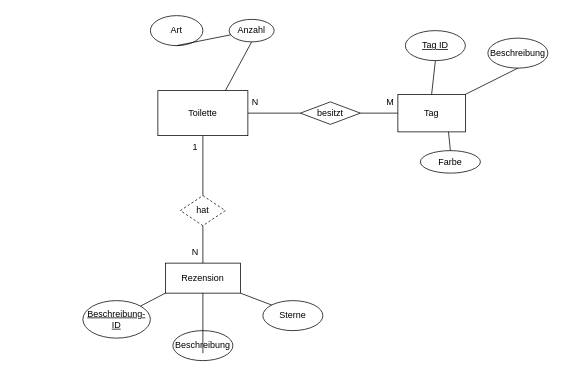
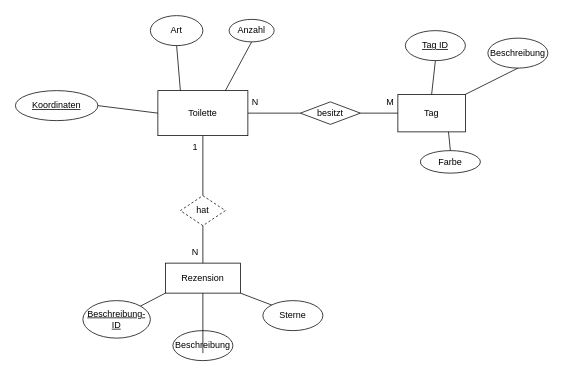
  <mxCell id="0" />
  <mxCell id="1" parent="0" />
  <mxCell id="2" value="Toilette" style="rounded=0;whiteSpace=wrap;html=1;" vertex="1" parent="1"><mxGeometry x="210" y="120" width="120" height="60" as="geometry" /></mxCell>
  <mxCell id="3" value="Rezension" style="rounded=0;whiteSpace=wrap;html=1;" vertex="1" parent="1"><mxGeometry x="220" y="350" width="100" height="40" as="geometry" /></mxCell>
  <mxCell id="4" value="hat" style="rhombus;whiteSpace=wrap;html=1;dashed=1;" vertex="1" parent="1"><mxGeometry x="240" y="260" width="60" height="40" as="geometry" /></mxCell>
  <mxCell id="5" value="" style="endArrow=none;html=1;rounded=0;entryX=0.5;entryY=1;entryDx=0;entryDy=0;" edge="1" parent="1" source="4" target="2"><mxGeometry width="50" height="50" relative="1" as="geometry"><mxPoint x="340" y="340" as="sourcePoint" /><mxPoint x="390" y="290" as="targetPoint" /></mxGeometry></mxCell>
  <mxCell id="6" value="" style="endArrow=none;html=1;rounded=0;exitX=0.5;exitY=0;exitDx=0;exitDy=0;entryX=0.5;entryY=1;entryDx=0;entryDy=0;" edge="1" parent="1" source="3" target="4"><mxGeometry width="50" height="50" relative="1" as="geometry"><mxPoint x="340" y="340" as="sourcePoint" /><mxPoint x="390" y="290" as="targetPoint" /></mxGeometry></mxCell>
+ <mxCell id="7" value="&lt;u&gt;Koordinaten&lt;/u&gt;" style="ellipse;whiteSpace=wrap;html=1;" vertex="1" parent="1"><mxGeometry x="20" y="120" width="110" height="40" as="geometry" /></mxCell>
  <mxCell id="8" value="Art" style="ellipse;whiteSpace=wrap;html=1;" vertex="1" parent="1"><mxGeometry x="200" y="20" width="70" height="40" as="geometry" /></mxCell>
  <mxCell id="9" value="besitzt" style="rhombus;whiteSpace=wrap;html=1;" vertex="1" parent="1"><mxGeometry x="400" y="135" width="80" height="30" as="geometry" /></mxCell>
  <mxCell id="10" value="" style="endArrow=none;html=1;rounded=0;entryX=1;entryY=0.5;entryDx=0;entryDy=0;exitX=0;exitY=0.5;exitDx=0;exitDy=0;" edge="1" parent="1" source="9" target="2"><mxGeometry width="50" height="50" relative="1" as="geometry"><mxPoint x="340" y="340" as="sourcePoint" /><mxPoint x="390" y="290" as="targetPoint" /></mxGeometry></mxCell>
  <mxCell id="11" value="Tag" style="rounded=0;whiteSpace=wrap;html=1;" vertex="1" parent="1"><mxGeometry x="530" y="125" width="90" height="50" as="geometry" /></mxCell>
  <mxCell id="12" value="&lt;u&gt;Tag ID&lt;/u&gt;" style="ellipse;whiteSpace=wrap;html=1;" vertex="1" parent="1"><mxGeometry x="540" y="40" width="80" height="40" as="geometry" /></mxCell>
  <mxCell id="13" value="Beschreibung" style="ellipse;whiteSpace=wrap;html=1;" vertex="1" parent="1"><mxGeometry x="650" y="50" width="80" height="40" as="geometry" /></mxCell>
  <mxCell id="14" value="" style="endArrow=none;html=1;rounded=0;entryX=0;entryY=0.5;entryDx=0;entryDy=0;exitX=1;exitY=0.5;exitDx=0;exitDy=0;" edge="1" parent="1" source="9" target="11"><mxGeometry width="50" height="50" relative="1" as="geometry"><mxPoint x="380" y="250" as="sourcePoint" /><mxPoint x="430" y="200" as="targetPoint" /></mxGeometry></mxCell>
  <mxCell id="15" value="N" style="text;html=1;strokeColor=none;fillColor=none;align=center;verticalAlign=middle;whiteSpace=wrap;rounded=0;" vertex="1" parent="1"><mxGeometry x="310" y="120" width="60" height="30" as="geometry" /></mxCell>
  <mxCell id="16" value="N" style="text;html=1;strokeColor=none;fillColor=none;align=center;verticalAlign=middle;whiteSpace=wrap;rounded=0;" vertex="1" parent="1"><mxGeometry x="230" y="320" width="60" height="30" as="geometry" /></mxCell>
  <mxCell id="17" value="M" style="text;html=1;strokeColor=none;fillColor=none;align=center;verticalAlign=middle;whiteSpace=wrap;rounded=0;" vertex="1" parent="1"><mxGeometry x="490" y="120" width="60" height="30" as="geometry" /></mxCell>
  <mxCell id="18" value="1" style="text;html=1;strokeColor=none;fillColor=none;align=center;verticalAlign=middle;whiteSpace=wrap;rounded=0;" vertex="1" parent="1"><mxGeometry x="230" y="180" width="60" height="30" as="geometry" /></mxCell>
  <mxCell id="19" value="&lt;u&gt;Beschreibung-ID&lt;/u&gt;" style="ellipse;whiteSpace=wrap;html=1;" vertex="1" parent="1"><mxGeometry x="110" y="400" width="90" height="50" as="geometry" /></mxCell>
  <mxCell id="20" value="Beschreibung" style="ellipse;whiteSpace=wrap;html=1;" vertex="1" parent="1"><mxGeometry x="230" y="440" width="80" height="40" as="geometry" /></mxCell>
  <mxCell id="21" value="Sterne" style="ellipse;whiteSpace=wrap;html=1;" vertex="1" parent="1"><mxGeometry x="350" y="400" width="80" height="40" as="geometry" /></mxCell>
  <mxCell id="22" value="Anzahl" style="ellipse;whiteSpace=wrap;html=1;" vertex="1" parent="1"><mxGeometry x="305" y="25" width="60" height="30" as="geometry" /></mxCell>
  <mxCell id="23" value="" style="endArrow=none;html=1;rounded=0;exitX=1;exitY=1;exitDx=0;exitDy=0;entryX=0;entryY=0;entryDx=0;entryDy=0;" edge="1" parent="1" source="3" target="21"><mxGeometry width="50" height="50" relative="1" as="geometry"><mxPoint x="380" y="340" as="sourcePoint" /><mxPoint x="430" y="290" as="targetPoint" /></mxGeometry></mxCell>
  <mxCell id="24" value="" style="endArrow=none;html=1;rounded=0;entryX=0.5;entryY=1;entryDx=0;entryDy=0;" edge="1" parent="1" target="3"><mxGeometry width="50" height="50" relative="1" as="geometry"><mxPoint x="270" y="470" as="sourcePoint" /><mxPoint x="320" y="420" as="targetPoint" /></mxGeometry></mxCell>
  <mxCell id="25" value="" style="endArrow=none;html=1;rounded=0;exitX=1;exitY=0;exitDx=0;exitDy=0;entryX=0;entryY=1;entryDx=0;entryDy=0;" edge="1" parent="1" source="19" target="3"><mxGeometry width="50" height="50" relative="1" as="geometry"><mxPoint x="380" y="340" as="sourcePoint" /><mxPoint x="430" y="290" as="targetPoint" /></mxGeometry></mxCell>
- <mxCell id="27" value="" style="endArrow=none;html=1;rounded=0;exitX=0.5;exitY=1;exitDx=0;exitDy=0;" edge="1" parent="1" source="8" target="22"><mxGeometry width="50" height="50" relative="1" as="geometry"><mxPoint x="380" y="150" as="sourcePoint" /><mxPoint x="430" y="100" as="targetPoint" /></mxGeometry></mxCell>
+ <mxCell id="26" value="" style="endArrow=none;html=1;rounded=0;exitX=1;exitY=0.5;exitDx=0;exitDy=0;entryX=0;entryY=0.5;entryDx=0;entryDy=0;" edge="1" parent="1" source="7" target="2"><mxGeometry width="50" height="50" relative="1" as="geometry"><mxPoint x="380" y="340" as="sourcePoint" /><mxPoint x="430" y="290" as="targetPoint" /></mxGeometry></mxCell>
+ <mxCell id="27" value="" style="endArrow=none;html=1;rounded=0;exitX=0.5;exitY=1;exitDx=0;exitDy=0;entryX=0.25;entryY=0;entryDx=0;entryDy=0;" edge="1" parent="1" source="8" target="2"><mxGeometry width="50" height="50" relative="1" as="geometry"><mxPoint x="380" y="150" as="sourcePoint" /><mxPoint x="430" y="100" as="targetPoint" /></mxGeometry></mxCell>
  <mxCell id="28" value="" style="endArrow=none;html=1;rounded=0;entryX=0.5;entryY=1;entryDx=0;entryDy=0;exitX=0.75;exitY=0;exitDx=0;exitDy=0;" edge="1" parent="1" source="2" target="22"><mxGeometry width="50" height="50" relative="1" as="geometry"><mxPoint x="380" y="150" as="sourcePoint" /><mxPoint x="430" y="100" as="targetPoint" /></mxGeometry></mxCell>
  <mxCell id="29" value="" style="endArrow=none;html=1;rounded=0;entryX=0.5;entryY=1;entryDx=0;entryDy=0;exitX=0.5;exitY=0;exitDx=0;exitDy=0;" edge="1" parent="1" source="11" target="12"><mxGeometry width="50" height="50" relative="1" as="geometry"><mxPoint x="380" y="150" as="sourcePoint" /><mxPoint x="430" y="100" as="targetPoint" /></mxGeometry></mxCell>
  <mxCell id="30" value="" style="endArrow=none;html=1;rounded=0;entryX=0.5;entryY=1;entryDx=0;entryDy=0;exitX=1;exitY=0;exitDx=0;exitDy=0;" edge="1" parent="1" source="11" target="13"><mxGeometry width="50" height="50" relative="1" as="geometry"><mxPoint x="380" y="150" as="sourcePoint" /><mxPoint x="430" y="100" as="targetPoint" /></mxGeometry></mxCell>
  <mxCell id="31" value="Farbe" style="ellipse;whiteSpace=wrap;html=1;" vertex="1" parent="1"><mxGeometry x="560" y="200" width="80" height="30" as="geometry" /></mxCell>
  <mxCell id="32" value="" style="endArrow=none;html=1;rounded=0;entryX=0.75;entryY=1;entryDx=0;entryDy=0;exitX=0.5;exitY=0;exitDx=0;exitDy=0;" edge="1" parent="1" source="31" target="11"><mxGeometry width="50" height="50" relative="1" as="geometry"><mxPoint x="370" y="340" as="sourcePoint" /><mxPoint x="420" y="290" as="targetPoint" /></mxGeometry></mxCell>
